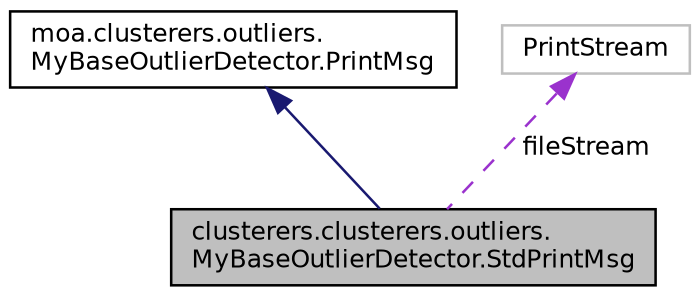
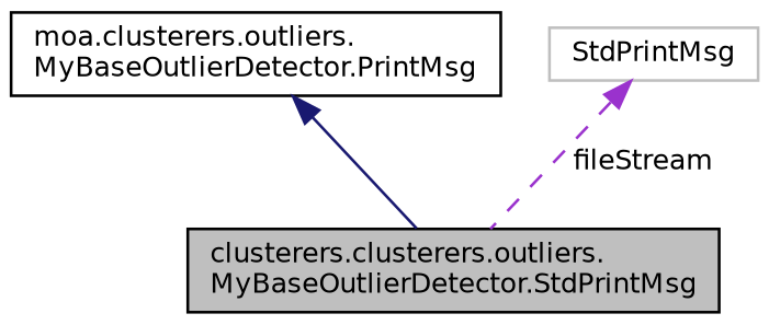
  digraph {
    node [color=black fillcolor=white fontname=Helvetica fontsize=10 shape=record style=filled]
    edge [dir=back fontname=Helvetica fontsize=10 labelfontname=Helvetica labelfontsize=10]
    n1 [fillcolor=grey75 fontcolor=black height=0.2 label="clusterers.clusterers.outliers.\lMyBaseOutlierDetector.StdPrintMsg" width=0.4]
    n2 [height=0.2 label="moa.clusterers.outliers.\lMyBaseOutlierDetector.PrintMsg" width=0.4]
-   n3 [color=grey75 height=0.2 label=PrintStream width=0.4]
+   n3 [color=grey75 height=0.2 label=StdPrintMsg width=0.4]
    n2 -> n1 [color=midnightblue style=solid]
    n3 -> n1 [color=darkorchid3 label=" fileStream" style=dashed]
  }
